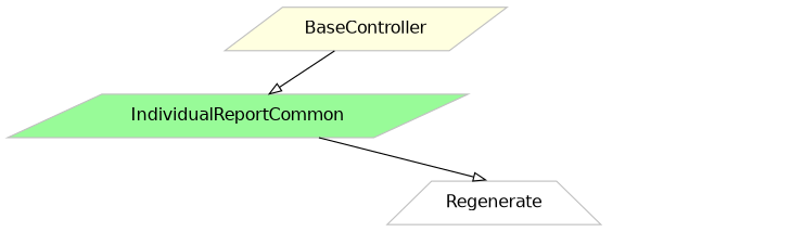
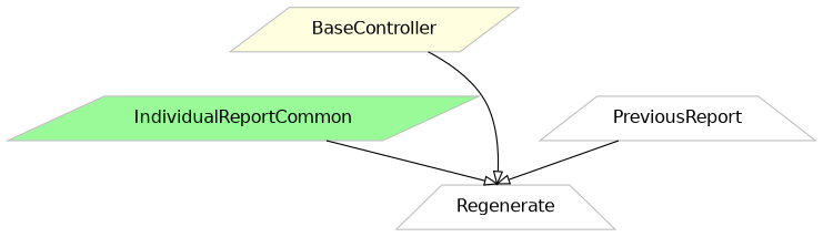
  digraph {
    fontname="DejaVu Sans"
    node [color=gray fillcolor=white fontname="DejaVu Sans" shape=parallelogram style=filled]
    edge [arrowhead=onormal fontname="DejaVu Sans" samehead=h1]
    n1 [fillcolor=lightyellow label=BaseController]
    n2 [fillcolor=palegreen label=IndividualReportCommon]
    n3 [label=Regenerate shape=trapezium]
-   n1 -> n2
+   n4 [label=PreviousReport shape=trapezium]
+   n1 -> n3
    n2 -> n3
+   n4 -> n3
  }
